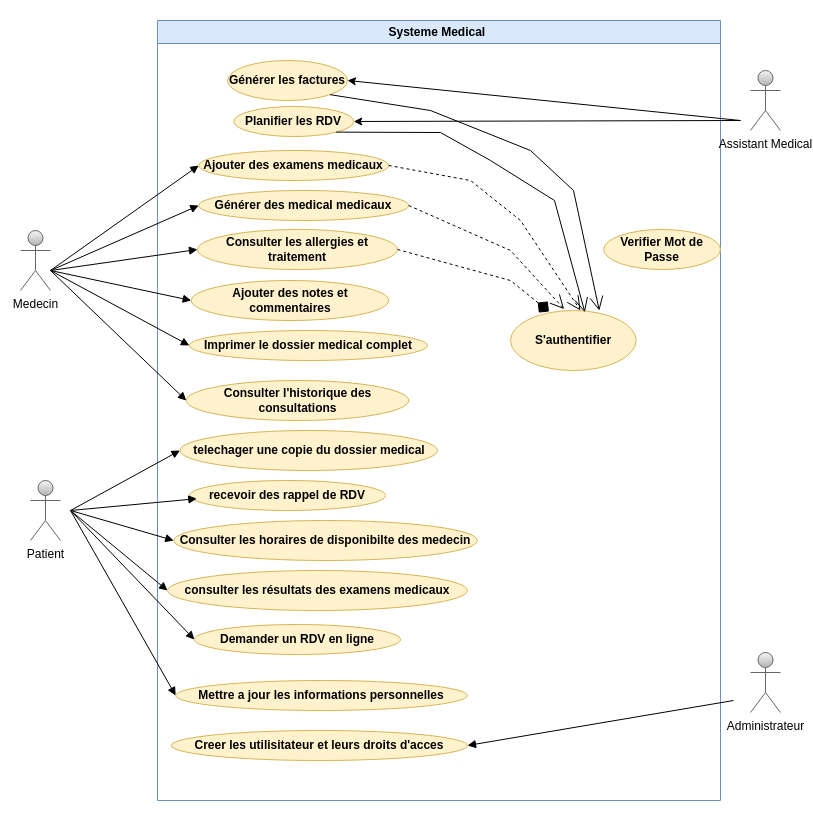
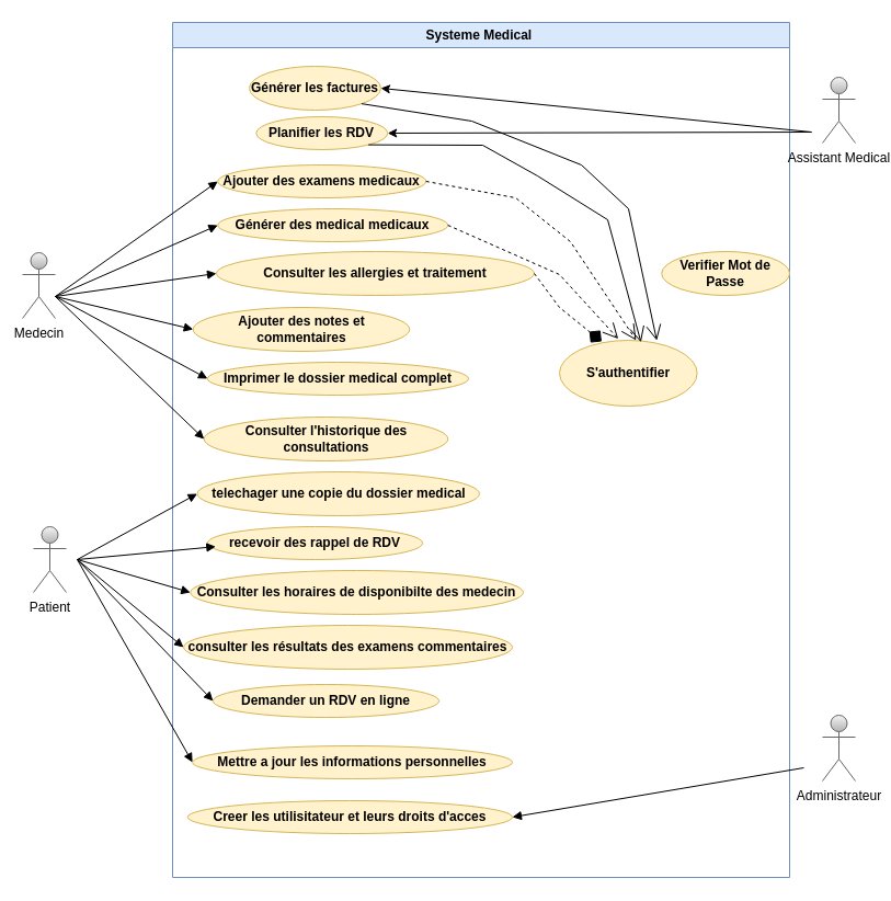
  <mxCell id="0" />
  <mxCell id="1" parent="0" />
  <mxCell id="2" value="Medecin" style="shape=umlActor;verticalLabelPosition=bottom;verticalAlign=top;html=1;outlineConnect=0;fillColor=#f5f5f5;strokeColor=#666666;gradientColor=#b3b3b3;" parent="1" vertex="1"><mxGeometry x="20" y="230" width="30" height="60" as="geometry" /></mxCell>
  <mxCell id="3" value="Patient" style="shape=umlActor;verticalLabelPosition=bottom;verticalAlign=top;html=1;outlineConnect=0;fillColor=#f5f5f5;gradientColor=#b3b3b3;strokeColor=#666666;" parent="1" vertex="1"><mxGeometry x="30" y="480" width="30" height="60" as="geometry" /></mxCell>
  <mxCell id="4" value="Systeme Medical&amp;nbsp;" style="swimlane;whiteSpace=wrap;html=1;strokeColor=#6c8ebf;align=center;verticalAlign=middle;fontFamily=Helvetica;fontSize=12;fillColor=#dae8fc;" parent="1" vertex="1"><mxGeometry x="157" y="20" width="563" height="780" as="geometry" /></mxCell>
  <mxCell id="5" value="Générer les factures" style="ellipse;whiteSpace=wrap;html=1;strokeColor=#d6b656;align=center;verticalAlign=middle;fontFamily=Helvetica;fontSize=12;fillColor=#fff2cc;fontStyle=1" parent="4" vertex="1"><mxGeometry x="70.01" y="40" width="120" height="40" as="geometry" /></mxCell>
  <mxCell id="6" value="Planifier les RDV" style="ellipse;whiteSpace=wrap;html=1;strokeColor=#d6b656;align=center;verticalAlign=middle;fontFamily=Helvetica;fontSize=12;fillColor=#fff2cc;fontStyle=1" parent="4" vertex="1"><mxGeometry x="76.25" y="86" width="120" height="30" as="geometry" /></mxCell>
  <mxCell id="7" value="Ajouter des examens medicaux" style="ellipse;whiteSpace=wrap;html=1;strokeColor=#d6b656;align=center;verticalAlign=middle;fontFamily=Helvetica;fontSize=12;fillColor=#fff2cc;fontStyle=1" parent="4" vertex="1"><mxGeometry x="41.25" y="130" width="190" height="30" as="geometry" /></mxCell>
  <mxCell id="8" value="Générer des medical medicaux" style="ellipse;whiteSpace=wrap;html=1;strokeColor=#d6b656;align=center;verticalAlign=middle;fontFamily=Helvetica;fontSize=12;fillColor=#fff2cc;fontStyle=1" parent="4" vertex="1"><mxGeometry x="41.25" y="170" width="210" height="30" as="geometry" /></mxCell>
- <mxCell id="9" value="Consulter les allergies et traitement" style="ellipse;whiteSpace=wrap;html=1;strokeColor=#d6b656;align=center;verticalAlign=middle;fontFamily=Helvetica;fontSize=12;fillColor=#fff2cc;fontStyle=1" parent="4" vertex="1"><mxGeometry x="40" y="209" width="200" height="40" as="geometry" /></mxCell>
+ <mxCell id="9" value="Consulter les allergies et traitement" style="ellipse;whiteSpace=wrap;html=1;strokeColor=#d6b656;align=center;verticalAlign=middle;fontFamily=Helvetica;fontSize=12;fillColor=#fff2cc;fontStyle=1" parent="4" vertex="1"><mxGeometry x="40" y="209" width="290" height="40" as="geometry" /></mxCell>
  <mxCell id="10" value="Consulter l'historique des consultations" style="ellipse;whiteSpace=wrap;html=1;strokeColor=#d6b656;align=center;verticalAlign=middle;fontFamily=Helvetica;fontSize=12;fillColor=#fff2cc;fontStyle=1" parent="4" vertex="1"><mxGeometry x="28.76" y="360" width="222.5" height="40" as="geometry" /></mxCell>
  <mxCell id="11" value="telechager une copie du dossier medical" style="ellipse;whiteSpace=wrap;html=1;strokeColor=#d6b656;align=center;verticalAlign=middle;fontFamily=Helvetica;fontSize=12;fillColor=#fff2cc;fontStyle=1" parent="4" vertex="1"><mxGeometry x="22.5" y="410" width="257.5" height="40" as="geometry" /></mxCell>
  <mxCell id="12" value="recevoir des rappel de RDV" style="ellipse;whiteSpace=wrap;html=1;strokeColor=#d6b656;align=center;verticalAlign=middle;fontFamily=Helvetica;fontSize=12;fillColor=#fff2cc;fontStyle=1" parent="4" vertex="1"><mxGeometry x="31.88" y="460" width="196.25" height="30" as="geometry" /></mxCell>
- <mxCell id="13" value="Ajouter des notes et commentaires" style="ellipse;whiteSpace=wrap;html=1;strokeColor=#d6b656;align=center;verticalAlign=middle;fontFamily=Helvetica;fontSize=12;fillColor=#fff2cc;fontStyle=1" parent="4" vertex="1"><mxGeometry x="33.75" y="260" width="197.5" height="40" as="geometry" /></mxCell>
+ <mxCell id="13" value="Ajouter des notes et commentaires" style="ellipse;whiteSpace=wrap;html=1;strokeColor=#d6b656;align=center;verticalAlign=middle;fontFamily=Helvetica;fontSize=12;fillColor=#fff2cc;fontStyle=1" parent="4" vertex="1"><mxGeometry x="18.75" y="260" width="197.5" height="40" as="geometry" /></mxCell>
  <mxCell id="14" value="Imprimer le dossier medical complet" style="ellipse;whiteSpace=wrap;html=1;strokeColor=#d6b656;align=center;verticalAlign=middle;fontFamily=Helvetica;fontSize=12;fillColor=#fff2cc;fontStyle=1" parent="4" vertex="1"><mxGeometry x="31.88" y="310" width="238.12" height="30" as="geometry" /></mxCell>
  <mxCell id="15" value="Consulter les horaires de disponibilte des medecin" style="ellipse;whiteSpace=wrap;html=1;strokeColor=#d6b656;align=center;verticalAlign=middle;fontFamily=Helvetica;fontSize=12;fillColor=#fff2cc;fontStyle=1" parent="4" vertex="1"><mxGeometry x="16.25" y="500" width="303.75" height="40" as="geometry" /></mxCell>
- <mxCell id="16" value="consulter les résultats des examens medicaux" style="ellipse;whiteSpace=wrap;html=1;strokeColor=#d6b656;align=center;verticalAlign=middle;fontFamily=Helvetica;fontSize=12;fillColor=#fff2cc;fontStyle=1" parent="4" vertex="1"><mxGeometry x="10" y="550" width="300" height="40" as="geometry" /></mxCell>
+ <mxCell id="16" value="consulter les résultats des examens commentaires" style="ellipse;whiteSpace=wrap;html=1;strokeColor=#d6b656;align=center;verticalAlign=middle;fontFamily=Helvetica;fontSize=12;fillColor=#fff2cc;fontStyle=1" parent="4" vertex="1"><mxGeometry x="10" y="550" width="300" height="40" as="geometry" /></mxCell>
  <mxCell id="17" value="Creer les utilisitateur et leurs droits d'acces" style="ellipse;whiteSpace=wrap;html=1;strokeColor=#d6b656;align=center;verticalAlign=middle;fontFamily=Helvetica;fontSize=12;fillColor=#fff2cc;fontStyle=1" parent="4" vertex="1"><mxGeometry x="13.75" y="710" width="296.25" height="30" as="geometry" /></mxCell>
  <mxCell id="18" value="Mettre a jour les informations personnelles" style="ellipse;whiteSpace=wrap;html=1;strokeColor=#d6b656;align=center;verticalAlign=middle;fontFamily=Helvetica;fontSize=12;fillColor=#fff2cc;fontStyle=1" parent="4" vertex="1"><mxGeometry x="18.13" y="660" width="291.87" height="30" as="geometry" /></mxCell>
  <mxCell id="19" value="Demander un RDV en ligne" style="ellipse;whiteSpace=wrap;html=1;strokeColor=#d6b656;align=center;verticalAlign=middle;fontFamily=Helvetica;fontSize=12;fillColor=#fff2cc;fontStyle=1" parent="4" vertex="1"><mxGeometry x="36.88" y="604" width="206.25" height="30" as="geometry" /></mxCell>
  <mxCell id="20" value="Verifier Mot de Passe" style="ellipse;whiteSpace=wrap;html=1;strokeColor=#d6b656;align=center;verticalAlign=middle;fontFamily=Helvetica;fontSize=12;fillColor=#fff2cc;fontStyle=1" parent="4" vertex="1"><mxGeometry x="446.25" y="209" width="116.75" height="40" as="geometry" /></mxCell>
  <mxCell id="21" value="S'authentifier" style="ellipse;whiteSpace=wrap;html=1;strokeColor=#d6b656;align=center;verticalAlign=middle;fontFamily=Helvetica;fontSize=12;fillColor=#fff2cc;fontStyle=1" parent="4" vertex="1"><mxGeometry x="353" y="290" width="125.63" height="60" as="geometry" /></mxCell>
  <mxCell id="22" value="" style="html=1;verticalAlign=bottom;endArrow=block;curved=0;rounded=0;entryX=0;entryY=0.5;entryDx=0;entryDy=0;" parent="4" target="11" edge="1"><mxGeometry width="80" relative="1" as="geometry"><mxPoint x="-87" y="490" as="sourcePoint" /><mxPoint x="54" y="520" as="targetPoint" /></mxGeometry></mxCell>
  <mxCell id="23" value="" style="endArrow=open;endSize=12;dashed=0;html=1;rounded=0;exitX=1;exitY=1;exitDx=0;exitDy=0;entryX=0.707;entryY=0.003;entryDx=0;entryDy=0;entryPerimeter=0;" parent="4" source="5" target="21" edge="1"><mxGeometry x="-0.173" y="1" width="160" relative="1" as="geometry"><mxPoint x="293" y="144.5" as="sourcePoint" /><mxPoint x="453" y="144.5" as="targetPoint" /><Array as="points"><mxPoint x="273" y="90" /><mxPoint x="373" y="130" /><mxPoint x="416" y="170" /></Array><mxPoint as="offset" /></mxGeometry></mxCell>
  <mxCell id="24" value="" style="endArrow=open;endSize=12;dashed=0;html=1;rounded=0;exitX=1;exitY=1;exitDx=0;exitDy=0;entryX=0.592;entryY=0.03;entryDx=0;entryDy=0;entryPerimeter=0;" parent="4" source="6" target="21" edge="1"><mxGeometry x="-0.173" y="1" width="160" relative="1" as="geometry"><mxPoint x="196.25" y="116" as="sourcePoint" /><mxPoint x="466.25" y="332" as="targetPoint" /><Array as="points"><mxPoint x="283" y="112" /><mxPoint x="333" y="140" /><mxPoint x="397" y="180" /></Array><mxPoint as="offset" /></mxGeometry></mxCell>
  <mxCell id="25" value="" style="endArrow=open;endSize=12;dashed=1;html=1;rounded=0;exitX=1;exitY=0.5;exitDx=0;exitDy=0;entryX=0.427;entryY=-0.023;entryDx=0;entryDy=0;entryPerimeter=0;" parent="4" source="8" target="21" edge="1"><mxGeometry x="-0.173" y="1" width="160" relative="1" as="geometry"><mxPoint x="241" y="155" as="sourcePoint" /><mxPoint x="433" y="300" as="targetPoint" /><Array as="points"><mxPoint x="353" y="230" /></Array><mxPoint as="offset" /></mxGeometry></mxCell>
  <mxCell id="26" value="" style="endArrow=diamond;endSize=12;dashed=1;html=1;rounded=0;exitX=1;exitY=0.5;exitDx=0;exitDy=0;entryX=0.306;entryY=0.017;entryDx=0;entryDy=0;entryPerimeter=0;" parent="4" source="9" target="21" edge="1"><mxGeometry x="-0.173" y="1" width="160" relative="1" as="geometry"><mxPoint x="261" y="195" as="sourcePoint" /><mxPoint x="417" y="299" as="targetPoint" /><Array as="points"><mxPoint x="353" y="260" /></Array><mxPoint as="offset" /></mxGeometry></mxCell>
  <mxCell id="27" value="Assistant Medical" style="shape=umlActor;verticalLabelPosition=bottom;verticalAlign=top;html=1;outlineConnect=0;fillColor=#f5f5f5;gradientColor=#b3b3b3;strokeColor=#666666;" parent="1" vertex="1"><mxGeometry x="750" y="70" width="30" height="60" as="geometry" /></mxCell>
  <mxCell id="28" value="Administrateur" style="shape=umlActor;verticalLabelPosition=bottom;verticalAlign=top;html=1;outlineConnect=0;fillColor=#f5f5f5;gradientColor=#b3b3b3;strokeColor=#666666;" parent="1" vertex="1"><mxGeometry x="750" y="652" width="30" height="60" as="geometry" /></mxCell>
  <mxCell id="29" value="" style="endArrow=classic;html=1;rounded=0;textShadow=1;entryX=1;entryY=0.5;entryDx=0;entryDy=0;" parent="1" target="5" edge="1"><mxGeometry width="50" height="50" relative="1" as="geometry"><mxPoint x="740" y="120" as="sourcePoint" /><mxPoint x="726" y="180" as="targetPoint" /></mxGeometry></mxCell>
  <mxCell id="30" value="" style="html=1;verticalAlign=bottom;endArrow=block;curved=0;rounded=0;entryX=0;entryY=0.5;entryDx=0;entryDy=0;" parent="1" target="8" edge="1"><mxGeometry width="80" relative="1" as="geometry"><mxPoint x="50" y="270" as="sourcePoint" /><mxPoint x="130" y="270" as="targetPoint" /></mxGeometry></mxCell>
  <mxCell id="31" value="" style="html=1;verticalAlign=bottom;endArrow=block;curved=0;rounded=0;entryX=0;entryY=0.5;entryDx=0;entryDy=0;" parent="1" target="7" edge="1"><mxGeometry width="80" relative="1" as="geometry"><mxPoint x="50" y="270" as="sourcePoint" /><mxPoint x="198" y="215" as="targetPoint" /></mxGeometry></mxCell>
  <mxCell id="32" value="" style="html=1;verticalAlign=bottom;endArrow=block;curved=0;rounded=0;entryX=0;entryY=0.5;entryDx=0;entryDy=0;" parent="1" target="9" edge="1"><mxGeometry width="80" relative="1" as="geometry"><mxPoint x="50" y="270" as="sourcePoint" /><mxPoint x="218" y="225" as="targetPoint" /></mxGeometry></mxCell>
  <mxCell id="33" value="" style="html=1;verticalAlign=bottom;endArrow=block;curved=0;rounded=0;entryX=0;entryY=0.5;entryDx=0;entryDy=0;" parent="1" target="13" edge="1"><mxGeometry width="80" relative="1" as="geometry"><mxPoint x="50" y="270" as="sourcePoint" /><mxPoint x="228" y="235" as="targetPoint" /></mxGeometry></mxCell>
  <mxCell id="34" value="" style="html=1;verticalAlign=bottom;endArrow=block;curved=0;rounded=0;entryX=0;entryY=0.5;entryDx=0;entryDy=0;" parent="1" target="14" edge="1"><mxGeometry width="80" relative="1" as="geometry"><mxPoint x="50" y="270" as="sourcePoint" /><mxPoint x="201" y="310" as="targetPoint" /></mxGeometry></mxCell>
  <mxCell id="35" value="" style="html=1;verticalAlign=bottom;endArrow=block;curved=0;rounded=0;entryX=0;entryY=0.5;entryDx=0;entryDy=0;" parent="1" target="10" edge="1"><mxGeometry width="80" relative="1" as="geometry"><mxPoint x="50" y="270" as="sourcePoint" /><mxPoint x="211" y="360" as="targetPoint" /></mxGeometry></mxCell>
  <mxCell id="36" value="" style="html=1;verticalAlign=bottom;endArrow=block;curved=0;rounded=0;entryX=0.038;entryY=0.607;entryDx=0;entryDy=0;entryPerimeter=0;" parent="1" target="12" edge="1"><mxGeometry width="80" relative="1" as="geometry"><mxPoint x="70" y="510" as="sourcePoint" /><mxPoint x="190" y="460" as="targetPoint" /></mxGeometry></mxCell>
  <mxCell id="37" value="" style="html=1;verticalAlign=bottom;endArrow=block;curved=0;rounded=0;entryX=0;entryY=0.5;entryDx=0;entryDy=0;" parent="1" target="15" edge="1"><mxGeometry width="80" relative="1" as="geometry"><mxPoint x="70" y="510" as="sourcePoint" /><mxPoint x="200" y="470" as="targetPoint" /></mxGeometry></mxCell>
  <mxCell id="38" value="" style="html=1;verticalAlign=bottom;endArrow=block;curved=0;rounded=0;entryX=0;entryY=0.5;entryDx=0;entryDy=0;" parent="1" target="16" edge="1"><mxGeometry width="80" relative="1" as="geometry"><mxPoint x="70" y="510" as="sourcePoint" /><mxPoint x="130" y="580" as="targetPoint" /></mxGeometry></mxCell>
  <mxCell id="39" value="" style="html=1;verticalAlign=bottom;endArrow=block;curved=0;rounded=0;entryX=0;entryY=0.5;entryDx=0;entryDy=0;" parent="1" target="19" edge="1"><mxGeometry width="80" relative="1" as="geometry"><mxPoint x="70" y="510" as="sourcePoint" /><mxPoint x="167" y="620" as="targetPoint" /></mxGeometry></mxCell>
  <mxCell id="40" value="" style="html=1;verticalAlign=bottom;endArrow=block;curved=0;rounded=0;entryX=0;entryY=0.5;entryDx=0;entryDy=0;" parent="1" target="18" edge="1"><mxGeometry width="80" relative="1" as="geometry"><mxPoint x="70" y="510" as="sourcePoint" /><mxPoint x="157" y="640" as="targetPoint" /></mxGeometry></mxCell>
  <mxCell id="41" value="" style="html=1;verticalAlign=bottom;endArrow=block;curved=0;rounded=0;entryX=1;entryY=0.5;entryDx=0;entryDy=0;" parent="1" target="17" edge="1"><mxGeometry width="80" relative="1" as="geometry"><mxPoint x="733" y="700" as="sourcePoint" /><mxPoint x="830" y="780" as="targetPoint" /></mxGeometry></mxCell>
  <mxCell id="42" value="" style="endArrow=classic;html=1;rounded=0;textShadow=1;entryX=1;entryY=0.5;entryDx=0;entryDy=0;" parent="1" target="6" edge="1"><mxGeometry width="50" height="50" relative="1" as="geometry"><mxPoint x="740" y="120" as="sourcePoint" /><mxPoint x="357" y="90" as="targetPoint" /></mxGeometry></mxCell>
  <mxCell id="43" value="" style="endArrow=open;endSize=12;dashed=1;html=1;rounded=0;exitX=1;exitY=0.5;exitDx=0;exitDy=0;" parent="1" source="7" edge="1"><mxGeometry x="-0.173" y="1" width="160" relative="1" as="geometry"><mxPoint x="339" y="104" as="sourcePoint" /><mxPoint x="580" y="310" as="targetPoint" /><Array as="points"><mxPoint x="470" y="180" /><mxPoint x="520" y="220" /></Array><mxPoint as="offset" /></mxGeometry></mxCell>
